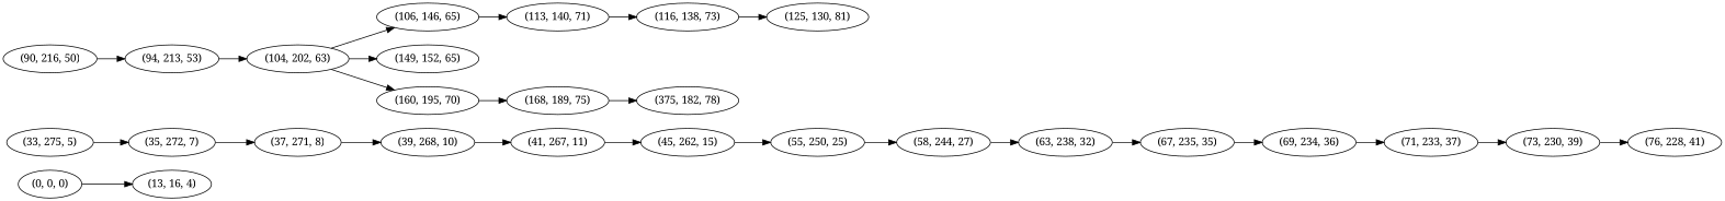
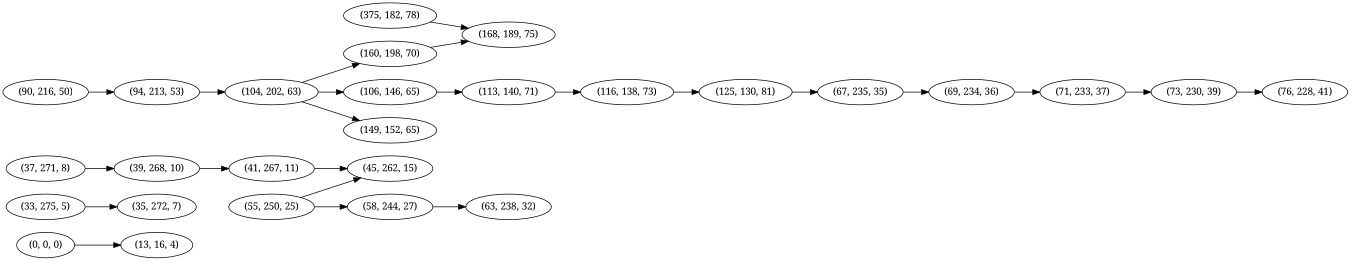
  digraph {
    fontname="Noto Serif"
    rankdir=LR
    node [fontname="Noto Serif"]
    edge [fontname="Noto Serif"]
    "(0, 0, 0)"
    "(13, 16, 4)"
    "(33, 275, 5)"
    "(35, 272, 7)"
    "(37, 271, 8)"
    "(39, 268, 10)"
    "(41, 267, 11)"
    "(45, 262, 15)"
    "(55, 250, 25)"
    "(58, 244, 27)"
    "(63, 238, 32)"
    "(67, 235, 35)"
    "(69, 234, 36)"
    "(71, 233, 37)"
    "(73, 230, 39)"
    "(76, 228, 41)"
    "(90, 216, 50)"
    "(94, 213, 53)"
    "(104, 202, 63)"
    "(106, 146, 65)"
    "(149, 152, 65)"
-   "(160, 195, 70)"
+   "(160, 195, 70)" [label="(160, 198, 70)"]
    "(113, 140, 71)"
    "(168, 189, 75)"
    "(116, 138, 73)"
    "(125, 130, 81)"
    n27 [label="(375, 182, 78)"]
    "(0, 0, 0)" -> "(13, 16, 4)"
    "(33, 275, 5)" -> "(35, 272, 7)"
-   "(35, 272, 7)" -> "(37, 271, 8)"
    "(37, 271, 8)" -> "(39, 268, 10)"
    "(39, 268, 10)" -> "(41, 267, 11)"
    "(41, 267, 11)" -> "(45, 262, 15)"
-   "(45, 262, 15)" -> "(55, 250, 25)"
+   "(55, 250, 25)" -> "(45, 262, 15)"
    "(55, 250, 25)" -> "(58, 244, 27)"
    "(58, 244, 27)" -> "(63, 238, 32)"
-   "(63, 238, 32)" -> "(67, 235, 35)"
+   "(125, 130, 81)" -> "(67, 235, 35)"
    "(67, 235, 35)" -> "(69, 234, 36)"
    "(69, 234, 36)" -> "(71, 233, 37)"
    "(71, 233, 37)" -> "(73, 230, 39)"
    "(73, 230, 39)" -> "(76, 228, 41)"
    "(90, 216, 50)" -> "(94, 213, 53)"
    "(94, 213, 53)" -> "(104, 202, 63)"
    "(104, 202, 63)" -> "(106, 146, 65)"
    "(104, 202, 63)" -> "(149, 152, 65)"
    "(104, 202, 63)" -> "(160, 195, 70)"
    "(106, 146, 65)" -> "(113, 140, 71)"
    "(160, 195, 70)" -> "(168, 189, 75)"
    "(113, 140, 71)" -> "(116, 138, 73)"
-   "(168, 189, 75)" -> n27
+   n27 -> "(168, 189, 75)"
    "(116, 138, 73)" -> "(125, 130, 81)"
  }
